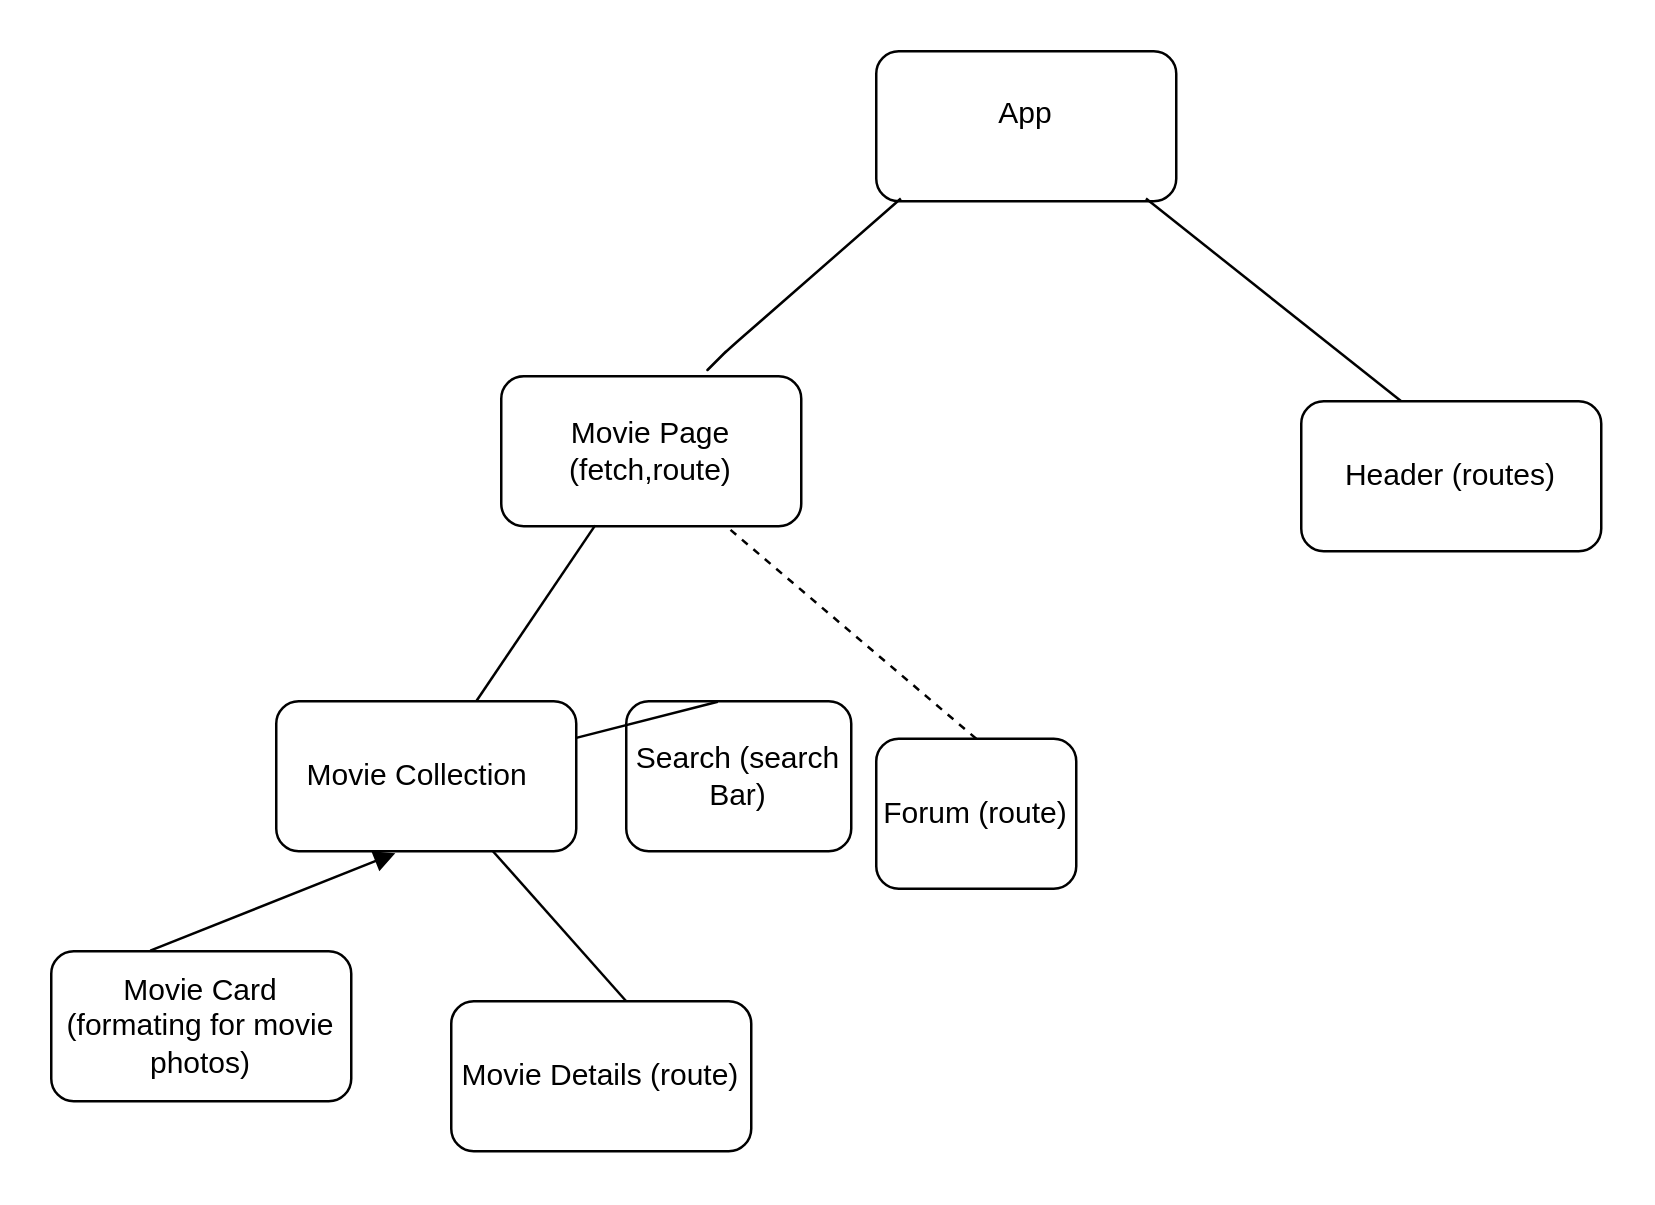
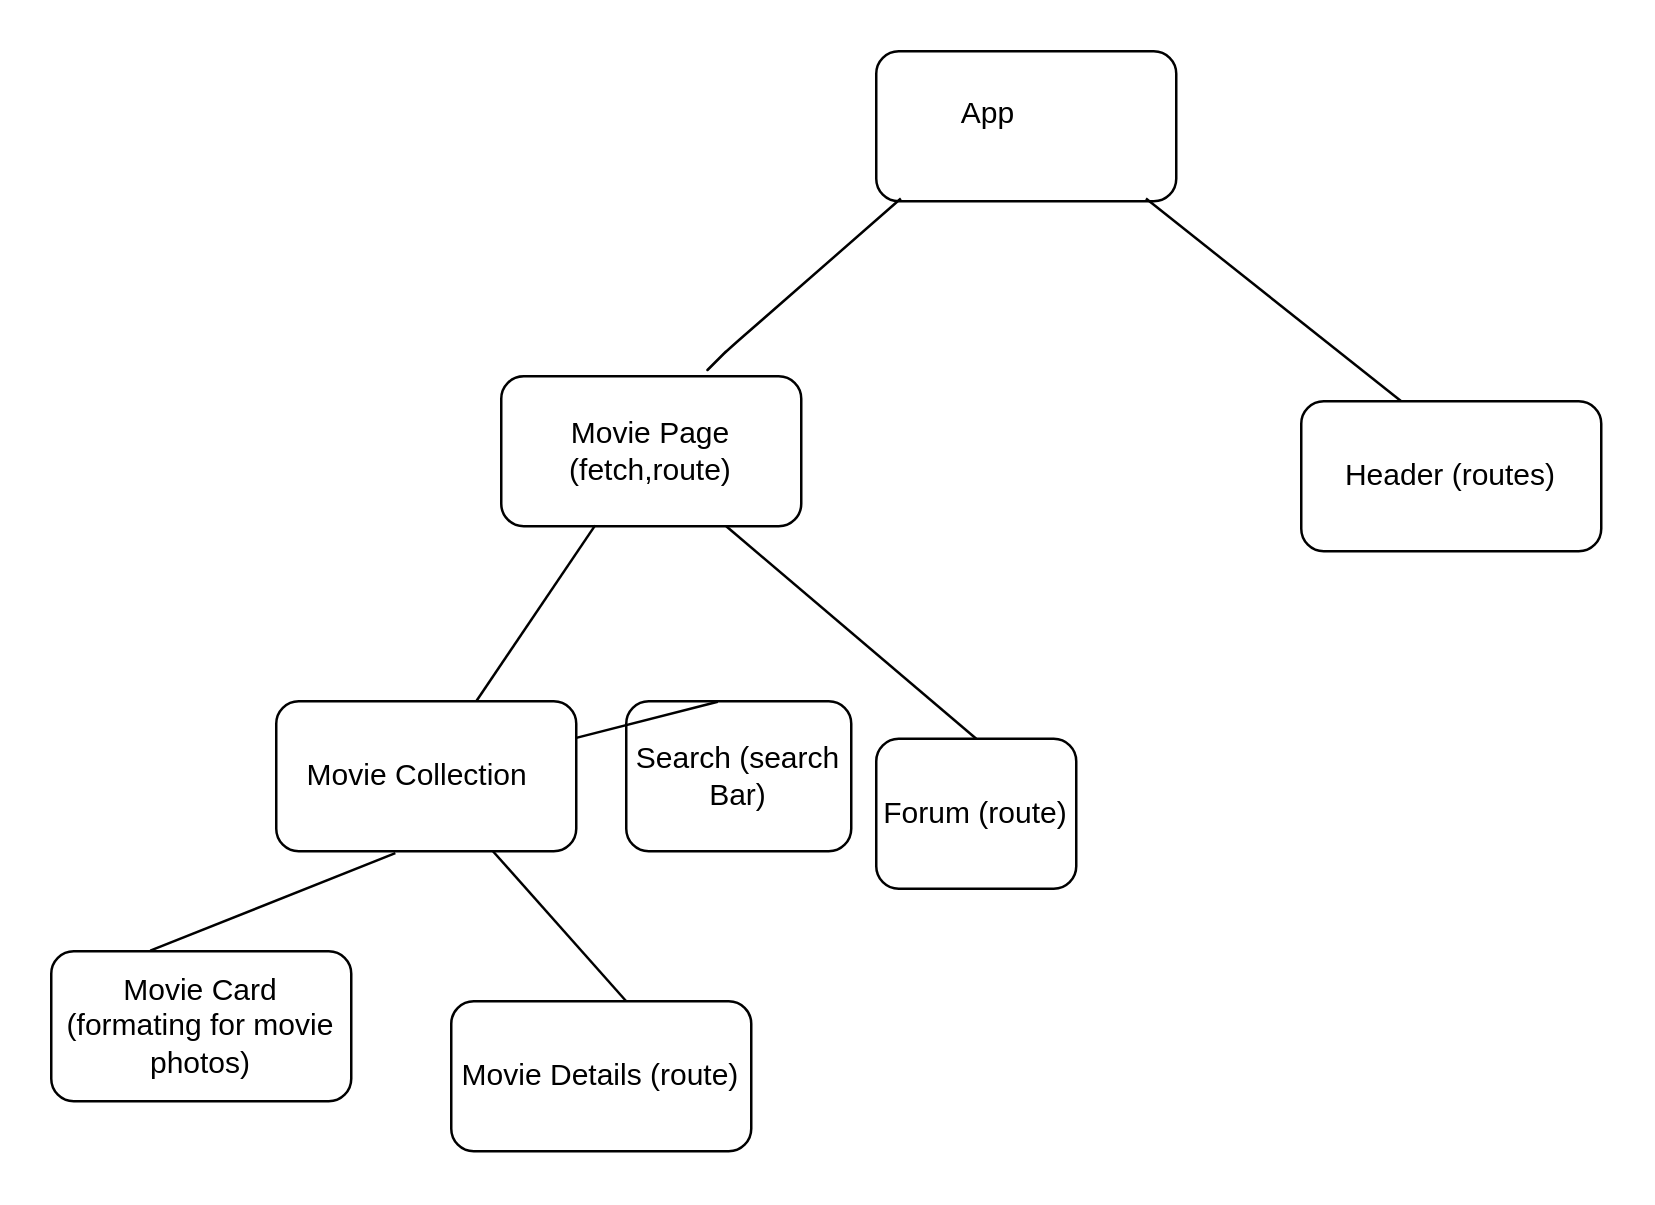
  <mxCell id="0" />
  <mxCell id="1" parent="0" />
  <mxCell id="2" value="" style="rounded=1;whiteSpace=wrap;html=1;" parent="1" vertex="1"><mxGeometry x="350" width="120" height="60" as="geometry" y="20" /></mxCell>
- <mxCell id="3" value="App" style="text;html=1;strokeColor=none;fillColor=none;align=center;verticalAlign=middle;whiteSpace=wrap;rounded=0;" parent="1" vertex="1"><mxGeometry x="380" y="30" width="60" height="30" as="geometry" /></mxCell>
+ <mxCell id="3" value="App" style="text;html=1;strokeColor=none;fillColor=none;align=center;verticalAlign=middle;whiteSpace=wrap;rounded=0;" parent="1" vertex="1"><mxGeometry x="365" y="30" width="60" height="30" as="geometry" /></mxCell>
  <mxCell id="4" value="" style="endArrow=none;html=1;entryX=0.082;entryY=0.982;entryDx=0;entryDy=0;entryPerimeter=0;" parent="1" target="2" edge="1"><mxGeometry width="50" height="50" relative="1" as="geometry"><mxPoint x="290" y="140" as="sourcePoint" /><mxPoint x="390" y="100" as="targetPoint" /><Array as="points"><mxPoint x="280" y="150" /><mxPoint x="290" y="140" /></Array></mxGeometry></mxCell>
  <mxCell id="5" value="" style="endArrow=none;html=1;entryX=0.899;entryY=0.982;entryDx=0;entryDy=0;entryPerimeter=0;" parent="1" target="2" edge="1"><mxGeometry width="50" height="50" relative="1" as="geometry"><mxPoint x="560" y="160" as="sourcePoint" /><mxPoint x="460" y="90" as="targetPoint" /><Array as="points" /></mxGeometry></mxCell>
  <mxCell id="6" value="Movie Page (fetch,route)" style="rounded=1;whiteSpace=wrap;html=1;" parent="1" vertex="1"><mxGeometry x="200" y="150" width="120" height="60" as="geometry" /></mxCell>
  <mxCell id="7" value="Header (routes)" style="rounded=1;whiteSpace=wrap;html=1;" parent="1" vertex="1"><mxGeometry x="520" y="160" width="120" height="60" as="geometry" /></mxCell>
  <mxCell id="8" value="" style="endArrow=none;html=1;entryX=0.313;entryY=0.994;entryDx=0;entryDy=0;entryPerimeter=0;" parent="1" target="6" edge="1"><mxGeometry width="50" height="50" relative="1" as="geometry"><mxPoint x="190" y="280" as="sourcePoint" /><mxPoint x="420" y="220" as="targetPoint" /></mxGeometry></mxCell>
  <mxCell id="9" value="Movie Collection&amp;nbsp;&amp;nbsp;" style="rounded=1;whiteSpace=wrap;html=1;" parent="1" vertex="1"><mxGeometry x="110" y="280" width="120" height="60" as="geometry" /></mxCell>
  <mxCell id="10" value="Search (search Bar)" style="rounded=1;whiteSpace=wrap;html=1;" parent="1" vertex="1"><mxGeometry x="250" y="280" width="90" height="60" as="geometry" /></mxCell>
  <mxCell id="11" value="" style="endArrow=none;html=1;exitX=0.407;exitY=0.003;exitDx=0;exitDy=0;exitPerimeter=0;" parent="1" source="10" target="9" edge="1"><mxGeometry width="50" height="50" relative="1" as="geometry"><mxPoint x="350" y="260" as="sourcePoint" /><mxPoint x="400" y="210" as="targetPoint" /></mxGeometry></mxCell>
  <mxCell id="12" value="Forum (route)" style="rounded=1;whiteSpace=wrap;html=1;" parent="1" vertex="1"><mxGeometry x="350" y="295" width="80" height="60" as="geometry" /></mxCell>
  <mxCell id="13" value="Movie Card (formating for movie photos)" style="rounded=1;whiteSpace=wrap;html=1;" parent="1" vertex="1"><mxGeometry x="20" y="380" width="120" height="60" as="geometry" /></mxCell>
- <mxCell id="14" value="" style="endArrow=block;html=1;exitX=0.33;exitY=-0.004;exitDx=0;exitDy=0;exitPerimeter=0;entryX=0.397;entryY=1.013;entryDx=0;entryDy=0;entryPerimeter=0;" parent="1" source="13" target="9" edge="1"><mxGeometry width="50" height="50" relative="1" as="geometry"><mxPoint x="260" y="330" as="sourcePoint" /><mxPoint x="310" y="280" as="targetPoint" /></mxGeometry></mxCell>
- <mxCell id="15" value="" style="endArrow=none;html=1;entryX=0.75;entryY=1;entryDx=0;entryDy=0;exitX=0.5;exitY=0;exitDx=0;exitDy=0;dashed=1;" parent="1" source="12" target="6" edge="1"><mxGeometry width="50" height="50" relative="1" as="geometry"><mxPoint x="260" y="330" as="sourcePoint" /><mxPoint x="310" y="280" as="targetPoint" /></mxGeometry></mxCell>
+ <mxCell id="14" value="" style="endArrow=none;html=1;exitX=0.33;exitY=-0.004;exitDx=0;exitDy=0;exitPerimeter=0;entryX=0.397;entryY=1.013;entryDx=0;entryDy=0;entryPerimeter=0;" parent="1" source="13" target="9" edge="1"><mxGeometry width="50" height="50" relative="1" as="geometry"><mxPoint x="260" y="330" as="sourcePoint" /><mxPoint x="310" y="280" as="targetPoint" /></mxGeometry></mxCell>
+ <mxCell id="15" value="" style="endArrow=none;html=1;entryX=0.75;entryY=1;entryDx=0;entryDy=0;exitX=0.5;exitY=0;exitDx=0;exitDy=0;" parent="1" source="12" target="6" edge="1"><mxGeometry width="50" height="50" relative="1" as="geometry"><mxPoint x="260" y="330" as="sourcePoint" /><mxPoint x="310" y="280" as="targetPoint" /></mxGeometry></mxCell>
  <mxCell id="16" value="" style="endArrow=none;html=1;" parent="1" target="9" edge="1"><mxGeometry width="50" height="50" relative="1" as="geometry"><mxPoint x="250" y="400" as="sourcePoint" /><mxPoint x="280" y="220" as="targetPoint" /></mxGeometry></mxCell>
  <mxCell id="17" value="Movie Details (route)" style="rounded=1;whiteSpace=wrap;html=1;" parent="1" vertex="1"><mxGeometry x="180" y="400" width="120" height="60" as="geometry" /></mxCell>
